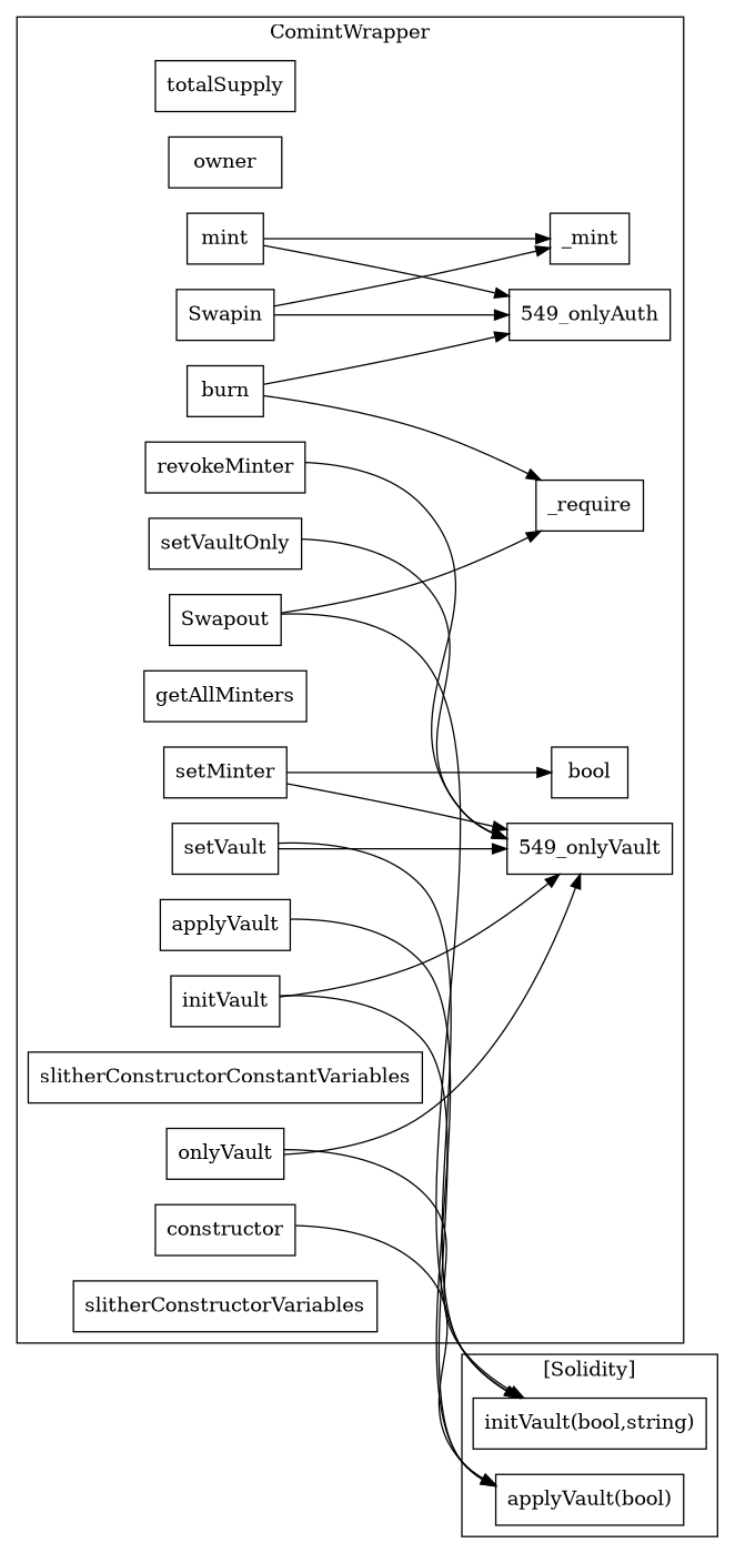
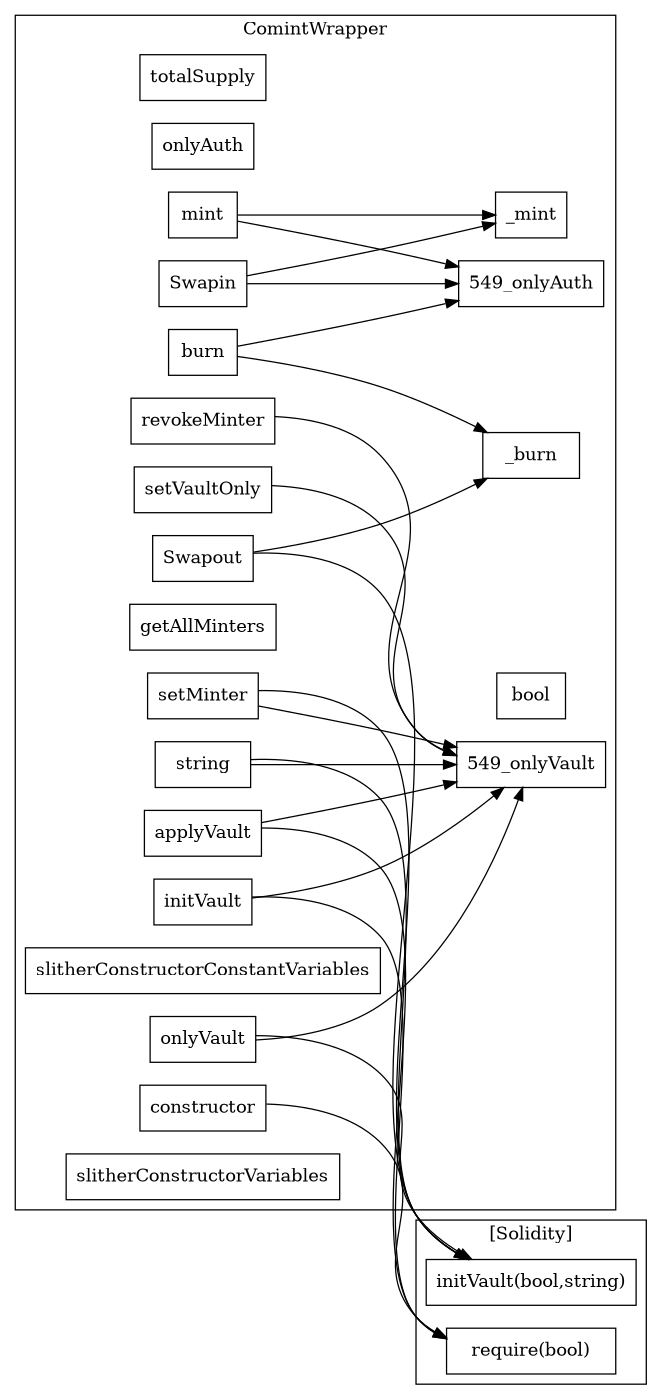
  strict digraph {
    rankdir=LR
    node [shape=box]
    n1 [label=totalSupply]
-   n2 [label=owner]
+   n2 [label=onlyAuth]
    n3 [label=onlyVault]
    "549_onlyVault"
    n5 [label=_mint]
    n6 [label=revokeMinter]
    n7 [label=applyVault]
    n8 [label=Swapin]
    "549_onlyAuth"
    n10 [label=setMinter]
    n11 [label=setVaultOnly]
    n12 [label=getAllMinters]
-   n13 [label=setVault]
+   n13 [label=string]
    n14 [label=constructor]
-   n15 [label=_require]
+   n15 [label=_burn]
    n16 [label=initVault]
    n17 [label=burn]
    n18 [label=slitherConstructorConstantVariables]
    n19 [label=mint]
    n20 [label=Swapout]
    n21 [label=slitherConstructorVariables]
    n22 [label=bool]
    n23 [label="initVault(bool,string)"]
-   "require(bool)" [label="applyVault(bool)"]
+   "require(bool)"
    subgraph cluster_1 {
      label=ComintWrapper
      n1
      n2
      n3
      "549_onlyVault"
      n5
      n6
      n7
      n8
      "549_onlyAuth"
      n10
      n11
      n12
      n13
      n14
      n15
      n16
      n17
      n18
      n19
      n20
      n21
      n22
    }
    subgraph cluster_2 {
      label="[Solidity]"
      n23
      "require(bool)"
    }
    n3 -> "549_onlyVault"
    n3 -> n23
    n6 -> "549_onlyVault"
+   n7 -> "549_onlyVault"
    n7 -> "require(bool)"
    n8 -> n5
    n8 -> "549_onlyAuth"
    n10 -> "549_onlyVault"
-   n10 -> n22
+   n10 -> n23
    n11 -> "549_onlyVault"
    n13 -> "549_onlyVault"
    n13 -> n23
    n14 -> "require(bool)"
    n16 -> "549_onlyVault"
    n16 -> "require(bool)"
    n17 -> "549_onlyAuth"
    n17 -> n15
    n19 -> n5
    n19 -> "549_onlyAuth"
    n20 -> n15
    n20 -> n23
  }
